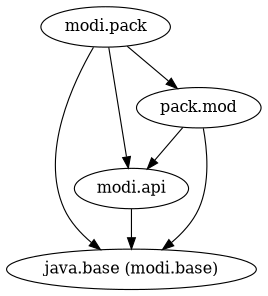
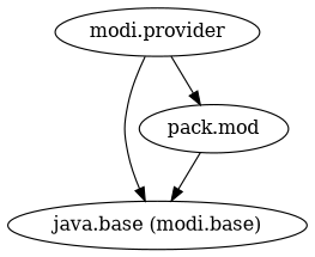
  digraph {
    n1 [label="java.base (modi.base)"]
-   "modi.api"
-   "modi.provider" [label="modi.pack"]
+   "modi.provider"
    n4 [label="pack.mod"]
-   "modi.api" -> n1
    "modi.provider" -> n1
-   "modi.provider" -> "modi.api"
    "modi.provider" -> n4
    n4 -> n1
-   n4 -> "modi.api"
  }
